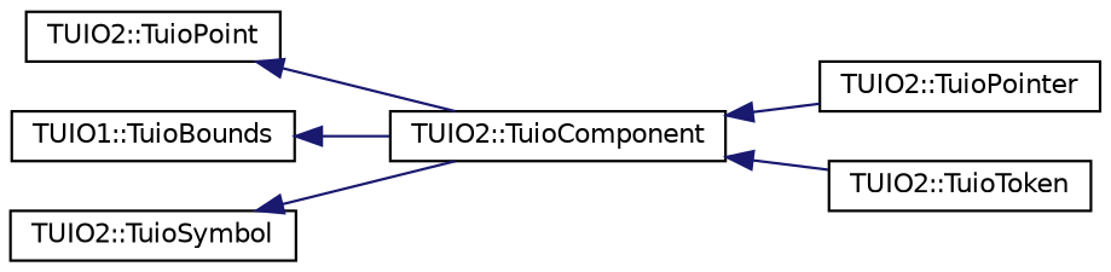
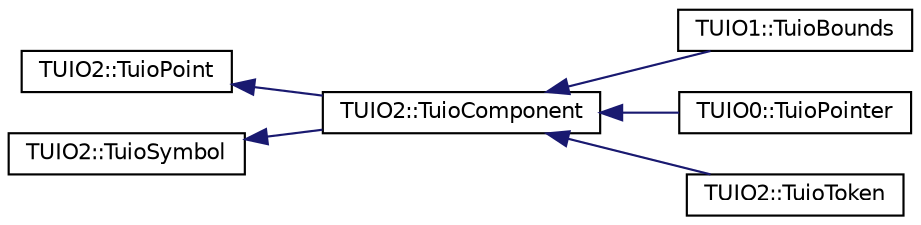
  digraph {
    rankdir=LR
    node [color=black fillcolor=white fontname=Helvetica fontsize=10 shape=record style=filled]
    edge [color=midnightblue dir=back fontname=Helvetica fontsize=10 labelfontname=Helvetica labelfontsize=10 style=solid]
    n1 [height=0.2 label="TUIO2::TuioPoint" width=0.4]
    n2 [height=0.2 label="TUIO2::TuioComponent" width=0.4]
    n3 [height=0.2 label="TUIO1::TuioBounds" width=0.4]
-   n4 [height=0.2 label="TUIO2::TuioPointer" width=0.4]
+   n4 [height=0.2 label="TUIO0::TuioPointer" width=0.4]
    n5 [height=0.2 label="TUIO2::TuioToken" width=0.4]
    n6 [height=0.2 label="TUIO2::TuioSymbol" width=0.4]
    n1 -> n2
-   n3 -> n2
+   n2 -> n3
    n2 -> n4
    n2 -> n5
    n6 -> n2
  }
